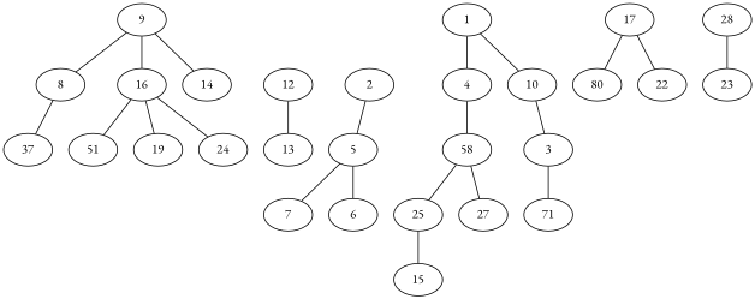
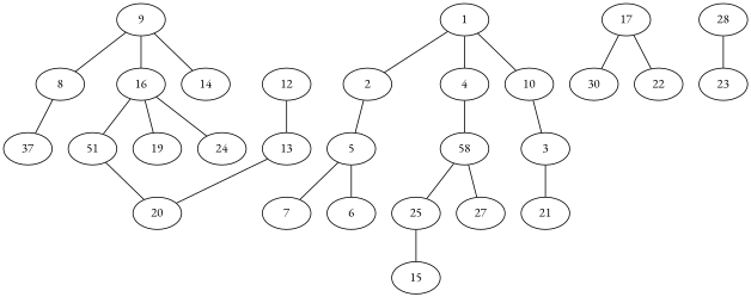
  graph {
    fontname="EB Garamond"
    node [fontname="EB Garamond"]
    edge [fontname="EB Garamond"]
    9
    8
    16
    14
    1
    2
    4
    10
    n9 [label=37]
    n10 [label=51]
    19
    24
    5
    n14 [label=58]
    3
    7
    6
    25
    27
-   21 [label=71]
+   21
    12
    13
+   20
    17
-   30 [label=80]
+   30
    22
    15
    28
    23
    9 -- 8
    9 -- 16
    9 -- 14
    8 -- n9
    16 -- n10
    16 -- 19
    16 -- 24
+   1 -- 2
    1 -- 4
    1 -- 10
    2 -- 5
    4 -- n14
    10 -- 3
+   n10 -- 20
    5 -- 7
    5 -- 6
    n14 -- 25
    n14 -- 27
    3 -- 21
    25 -- 15
    12 -- 13
+   13 -- 20
    17 -- 30
    17 -- 22
    28 -- 23
  }
